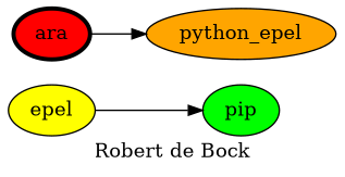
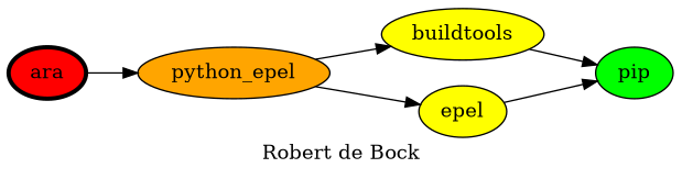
  digraph {
    label="Robert de Bock"
    rankdir=LR
    node [fillcolor=yellow style=filled]
    n1 [fillcolor=green label=pip]
+   buildtools
    epel
    n4 [fillcolor=orange label=python_epel]
    ara [fillcolor=red penwidth=3]
+   buildtools -> n1
    epel -> n1
+   n4 -> buildtools
+   n4 -> epel
    ara -> n4
  }
